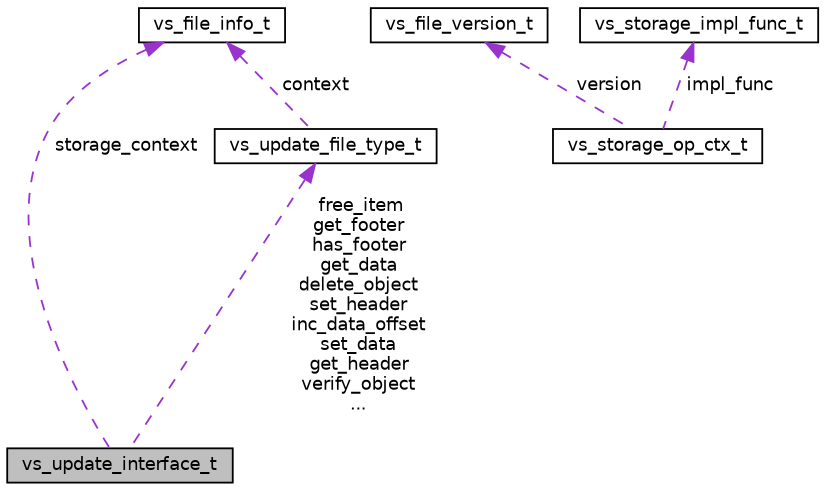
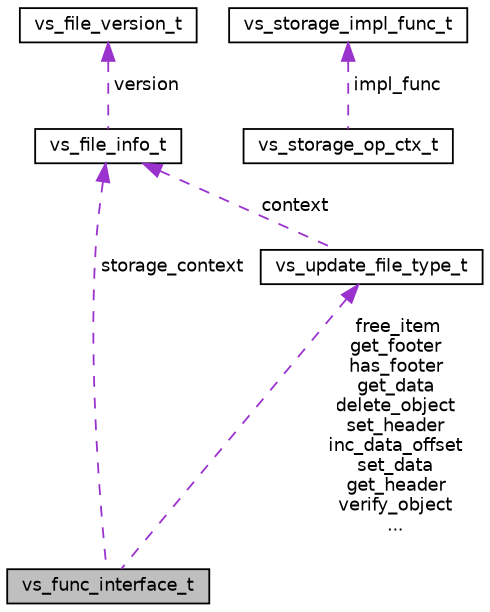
  digraph {
    node [color=black fillcolor=white fontname=Helvetica fontsize=10 shape=record style=filled]
    edge [color=darkorchid3 dir=back fontname=Helvetica fontsize=10 labelfontname=Helvetica labelfontsize=10 style=dashed]
-   n1 [fillcolor=grey75 fontcolor=black height=0.2 label=vs_update_interface_t width=0.4]
+   n1 [fillcolor=grey75 fontcolor=black height=0.2 label=vs_func_interface_t width=0.4]
    n2 [height=0.2 label=vs_update_file_type_t width=0.4]
    n3 [height=0.2 label=vs_file_info_t width=0.4]
    n4 [height=0.2 label=vs_file_version_t width=0.4]
    n5 [height=0.2 label=vs_storage_op_ctx_t width=0.4]
    n6 [height=0.2 label=vs_storage_impl_func_t width=0.4]
    n2 -> n1 [label=" free_item\nget_footer\nhas_footer\nget_data\ndelete_object\nset_header\ninc_data_offset\nset_data\nget_header\nverify_object\n..."]
    n3 -> n1 [label=" storage_context"]
    n3 -> n2 [label=" context"]
-   n4 -> n5 [label=" version"]
+   n4 -> n3 [label=" version"]
    n6 -> n5 [label=" impl_func"]
  }
